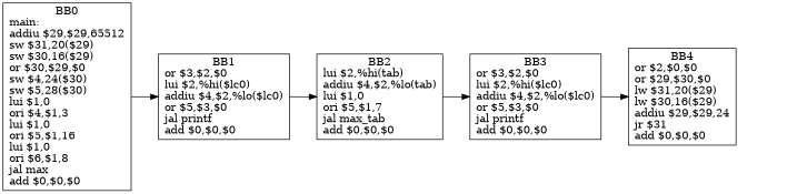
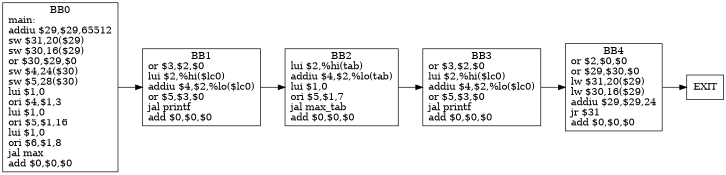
  digraph {
    rankdir=LR
    node [shape=box]
    edge [style=filled]
    n1 [label="BB0\nmain:\laddiu $29,$29,65512\lsw $31,20($29)\lsw $30,16($29)\lor $30,$29,$0\lsw $4,24($30)\lsw $5,28($30)\llui $1,0\lori $4,$1,3\llui $1,0\lori $5,$1,16\llui $1,0\lori $6,$1,8\ljal max\ladd $0,$0,$0\l"]
    n2 [label="BB1\nor $3,$2,$0\llui $2,%hi($lc0)\laddiu $4,$2,%lo($lc0)\lor $5,$3,$0\ljal printf\ladd $0,$0,$0\l"]
    n3 [label="BB2\nlui $2,%hi(tab)\laddiu $4,$2,%lo(tab)\llui $1,0\lori $5,$1,7\ljal max_tab\ladd $0,$0,$0\l"]
    n4 [label="BB3\nor $3,$2,$0\llui $2,%hi($lc0)\laddiu $4,$2,%lo($lc0)\lor $5,$3,$0\ljal printf\ladd $0,$0,$0\l"]
    n5 [label="BB4\nor $2,$0,$0\lor $29,$30,$0\llw $31,20($29)\llw $30,16($29)\laddiu $29,$29,24\ljr $31\ladd $0,$0,$0\l"]
+   EXIT
    n1 -> n2
    n2 -> n3
    n3 -> n4
    n4 -> n5
+   n5 -> EXIT
  }
